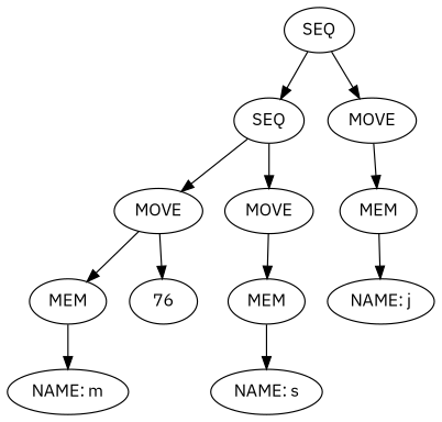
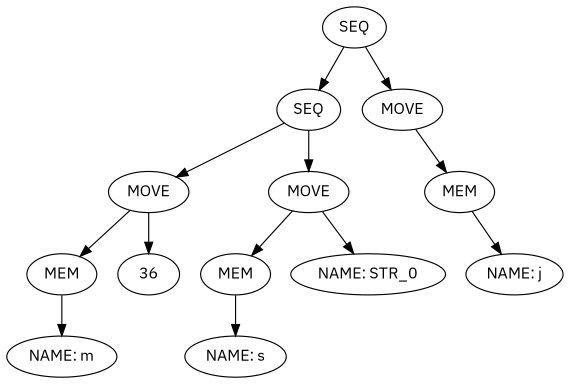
  digraph {
    fontname="IBM Plex Sans"
    node [fontname="IBM Plex Sans" shape=ellipse]
    edge [fontname="IBM Plex Sans"]
    n1 [label=SEQ]
    n2 [label=SEQ]
    n3 [label=MOVE]
    n4 [label=MOVE]
    n5 [label=MOVE]
    n6 [label=MEM]
    n7 [label=MEM]
-   n8 [label=76]
+   n8 [label=36]
    n9 [label=MEM]
+   n10 [label="NAME: STR_0"]
    n11 [label="NAME: m"]
    n12 [label="NAME: s"]
    n13 [label="NAME: j"]
    n1 -> n2
    n1 -> n3
    n2 -> n4
    n2 -> n5
    n3 -> n6
    n4 -> n7
    n4 -> n8
    n5 -> n9
+   n5 -> n10
    n6 -> n13
    n7 -> n11
    n9 -> n12
  }
